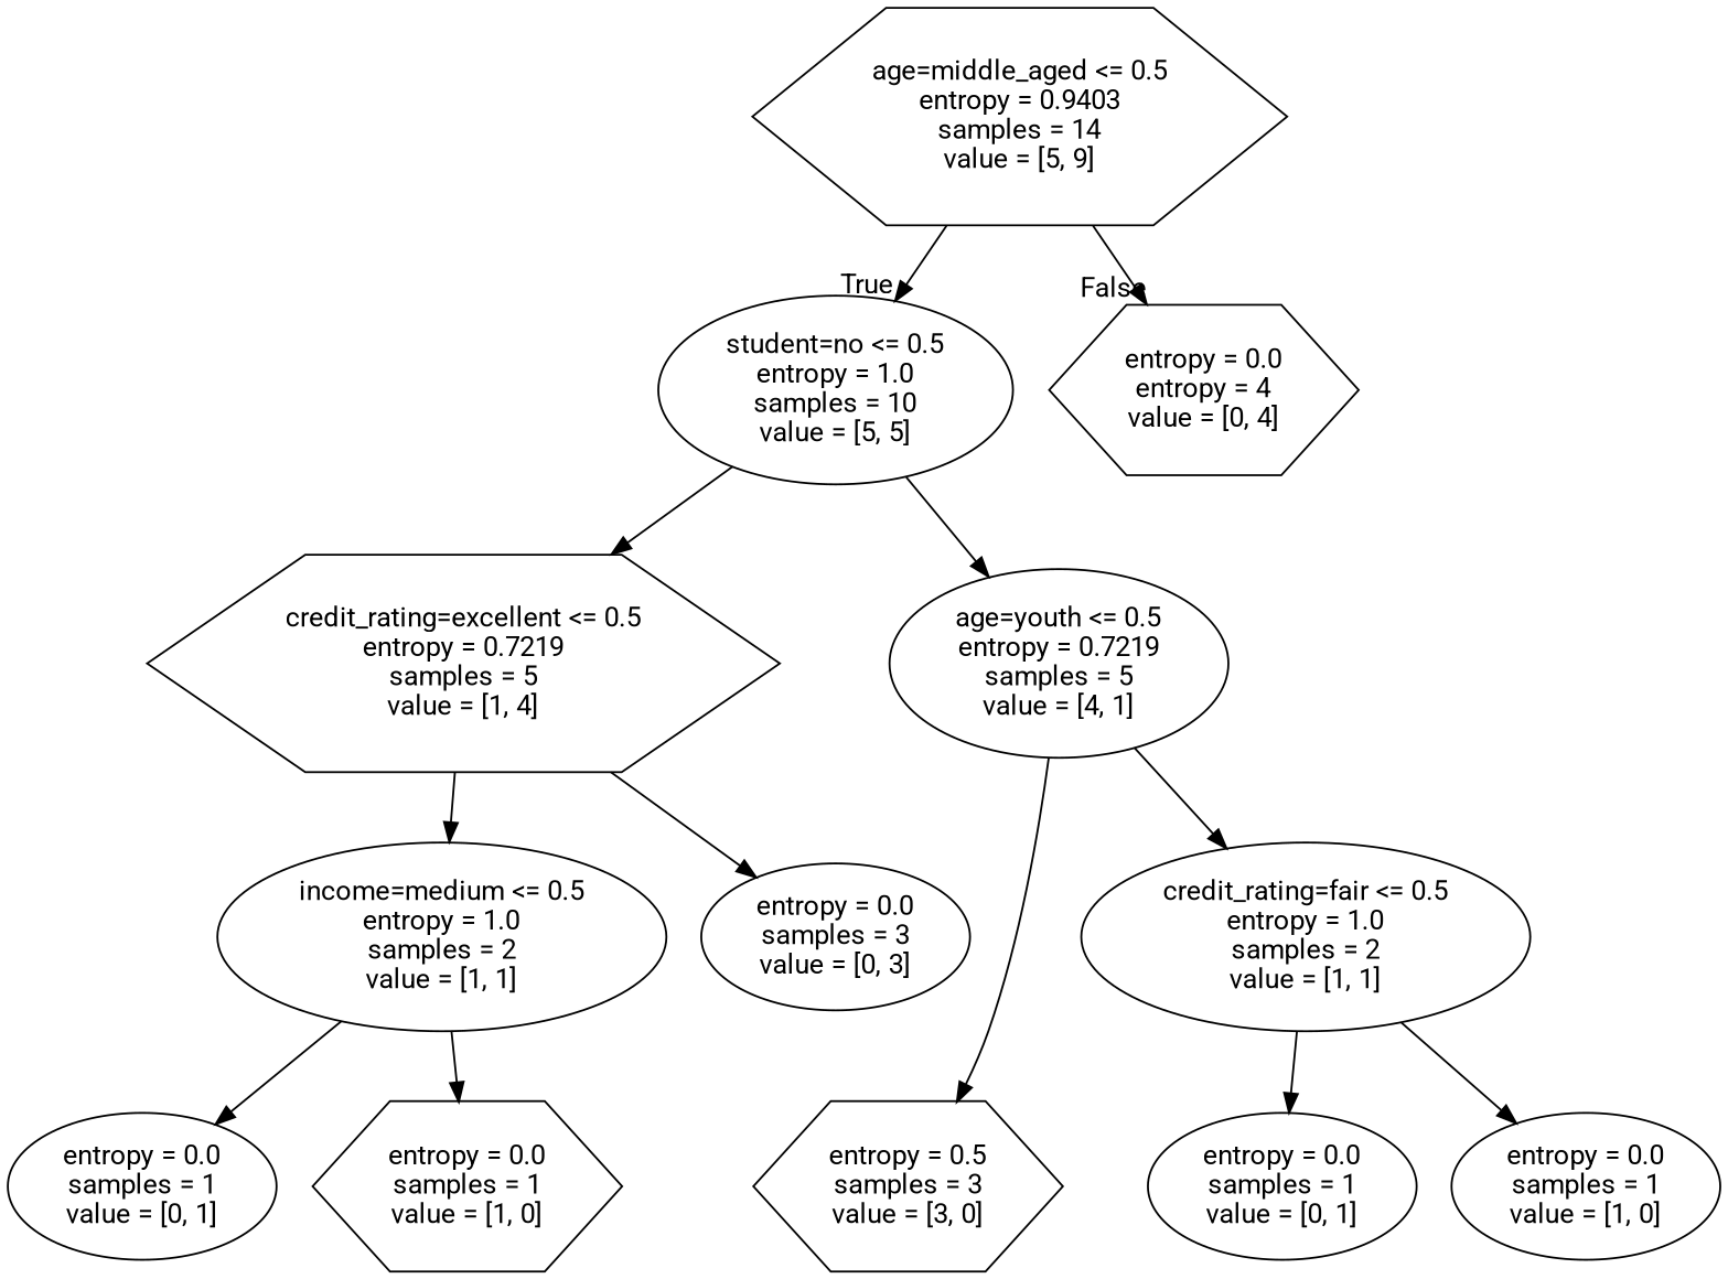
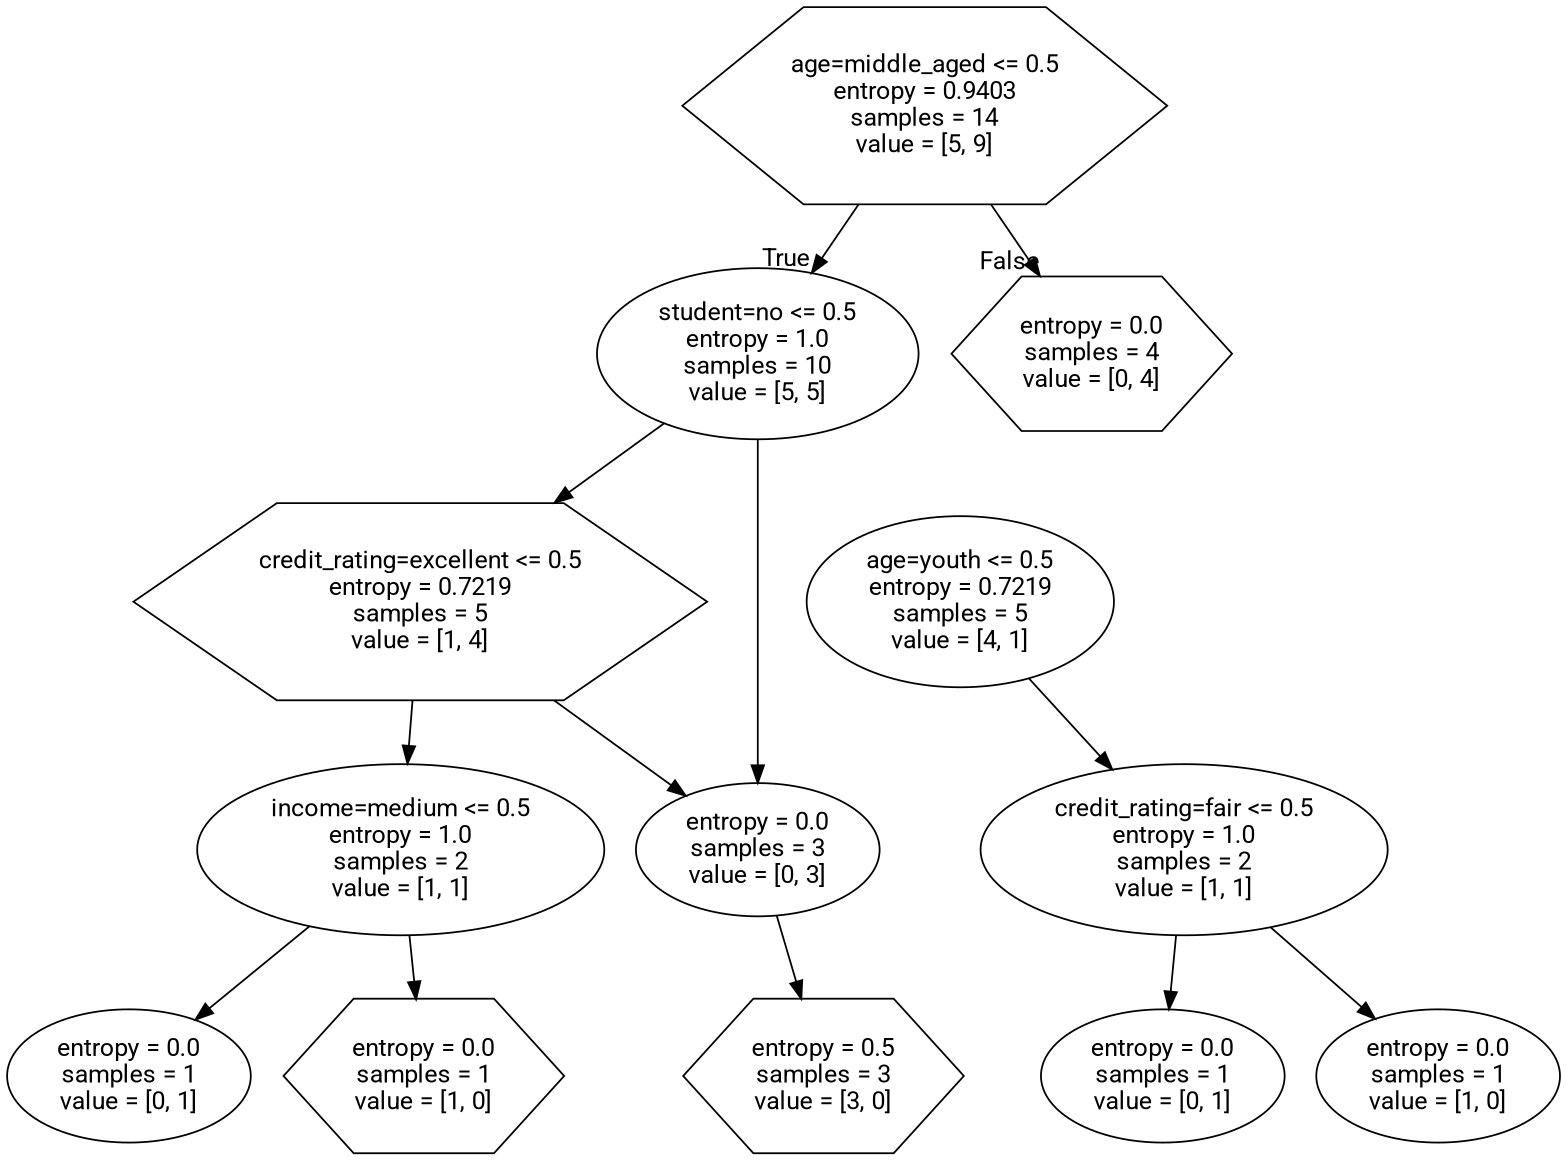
  digraph {
    fontname=Roboto
    node [fontname=Roboto shape=ellipse]
    edge [fontname=Roboto]
    n1 [label="age=middle_aged <= 0.5\nentropy = 0.9403\nsamples = 14\nvalue = [5, 9]" shape=hexagon]
    n2 [label="student=no <= 0.5\nentropy = 1.0\nsamples = 10\nvalue = [5, 5]"]
-   n3 [label="entropy = 0.0\nentropy = 4\nvalue = [0, 4]" shape=hexagon]
+   n3 [label="entropy = 0.0\nsamples = 4\nvalue = [0, 4]" shape=hexagon]
    n4 [label="credit_rating=excellent <= 0.5\nentropy = 0.7219\nsamples = 5\nvalue = [1, 4]" shape=hexagon]
    n5 [label="age=youth <= 0.5\nentropy = 0.7219\nsamples = 5\nvalue = [4, 1]"]
    n6 [label="entropy = 0.0\nsamples = 3\nvalue = [0, 3]"]
    n7 [label="income=medium <= 0.5\nentropy = 1.0\nsamples = 2\nvalue = [1, 1]"]
    n8 [label="credit_rating=fair <= 0.5\nentropy = 1.0\nsamples = 2\nvalue = [1, 1]"]
    n9 [label="entropy = 0.5\nsamples = 3\nvalue = [3, 0]" shape=hexagon]
    n10 [label="entropy = 0.0\nsamples = 1\nvalue = [1, 0]" shape=hexagon]
    n11 [label="entropy = 0.0\nsamples = 1\nvalue = [0, 1]"]
    n12 [label="entropy = 0.0\nsamples = 1\nvalue = [1, 0]"]
    n13 [label="entropy = 0.0\nsamples = 1\nvalue = [0, 1]"]
    n1 -> n2 [headlabel=True labelangle=45 labeldistance=2.5]
    n1 -> n3 [headlabel=False labelangle=-45 labeldistance=2.5]
    n2 -> n4
-   n2 -> n5
+   n2 -> n6
    n4 -> n6
    n4 -> n7
    n5 -> n8
-   n5 -> n9
+   n6 -> n9
    n7 -> n10
    n7 -> n11
    n8 -> n12
    n8 -> n13
  }
